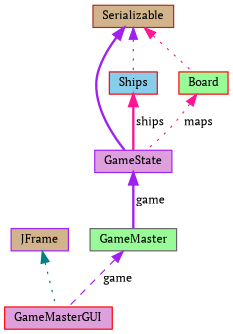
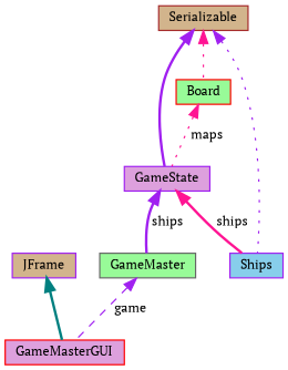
  digraph {
    fontname="PT Serif"
    node [color=purple fillcolor=plum fontname="PT Serif" fontsize=10 shape=record style=filled]
    edge [color=purple dir=back fontname="PT Serif" fontsize=10 labelfontname=Helvetica labelfontsize=10 style=bold]
    n1 [color=red fontcolor=black height=0.2 label=GameMasterGUI width=0.4]
    n2 [fillcolor=tan height=0.2 label=JFrame width=0.4]
    n3 [color=gray40 fillcolor=palegreen height=0.2 label=GameMaster width=0.4]
    n4 [height=0.2 label=GameState width=0.4]
    n5 [color=brown fillcolor=tan height=0.2 label=Serializable width=0.4]
-   n6 [color=red fillcolor=skyblue height=0.2 label=Ships width=0.4]
+   n6 [fillcolor=skyblue height=0.2 label=Ships width=0.4]
    n7 [color=red fillcolor=palegreen height=0.2 label=Board width=0.4]
-   n2 -> n1 [color=teal style=dotted]
+   n2 -> n1 [color=teal]
    n3 -> n1 [label=" game" style=dashed]
-   n4 -> n3 [label=" game"]
+   n4 -> n3 [label=" ships"]
    n5 -> n4
    n5 -> n6 [style=dotted]
    n5 -> n7 [color=deeppink style=dotted]
-   n6 -> n4 [color=deeppink label=" ships"]
+   n4 -> n6 [color=deeppink label=" ships"]
    n7 -> n4 [color=deeppink label=" maps" style=dotted]
  }
